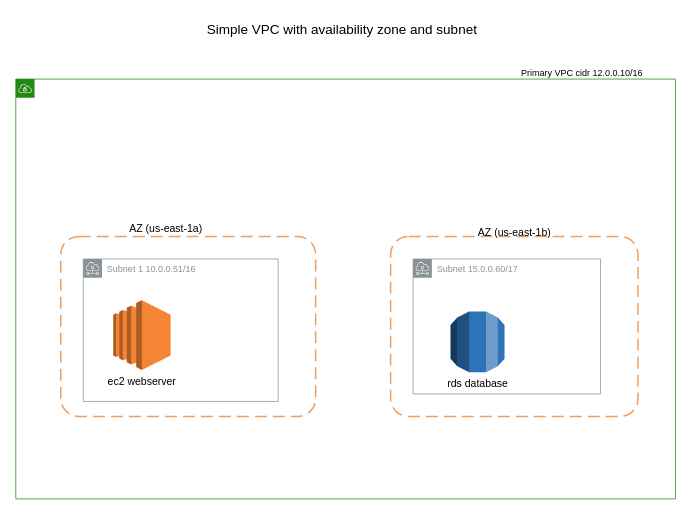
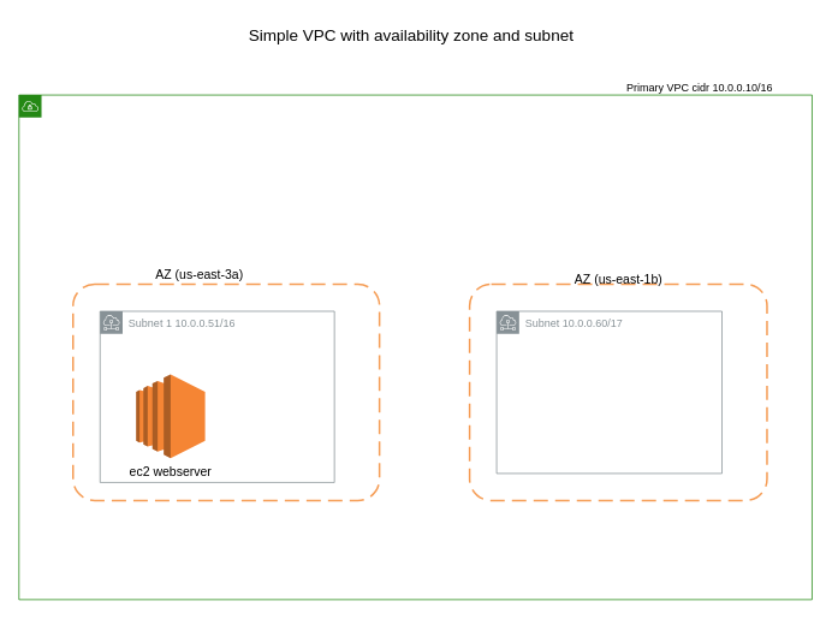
  <mxCell id="0" />
  <mxCell id="1" parent="0" />
  <mxCell id="2" value="" style="points=[[0,0],[0.25,0],[0.5,0],[0.75,0],[1,0],[1,0.25],[1,0.5],[1,0.75],[1,1],[0.75,1],[0.5,1],[0.25,1],[0,1],[0,0.75],[0,0.5],[0,0.25]];outlineConnect=0;gradientColor=none;html=1;whiteSpace=wrap;fontSize=12;fontStyle=0;container=1;pointerEvents=0;collapsible=0;recursiveResize=0;shape=mxgraph.aws4.group;grIcon=mxgraph.aws4.group_vpc;strokeColor=#248814;fillColor=none;verticalAlign=top;align=left;spacingLeft=30;fontColor=#AAB7B8;dashed=0;" vertex="1" parent="1"><mxGeometry x="20" y="105" width="880" height="560" as="geometry" /></mxCell>
  <mxCell id="3" value="" style="rounded=1;arcSize=10;dashed=1;strokeColor=#F59D56;fillColor=none;gradientColor=none;dashPattern=8 4;strokeWidth=2;" vertex="1" parent="2"><mxGeometry x="60" y="210" width="340" height="240" as="geometry" /></mxCell>
  <mxCell id="4" value="" style="rounded=1;arcSize=10;dashed=1;strokeColor=#F59D56;fillColor=none;gradientColor=none;dashPattern=8 4;strokeWidth=2;" vertex="1" parent="2"><mxGeometry x="500" y="210" width="330" height="240" as="geometry" /></mxCell>
  <mxCell id="5" value="AZ (us-east-1b)" style="text;html=1;align=center;verticalAlign=middle;resizable=0;points=[];autosize=1;strokeColor=none;fillColor=none;fontSize=14;" vertex="1" parent="2"><mxGeometry x="605" y="190" width="120" height="30" as="geometry" /></mxCell>
  <mxCell id="6" value="Subnet 1 10.0.0.51/16" style="sketch=0;outlineConnect=0;gradientColor=none;html=1;whiteSpace=wrap;fontSize=12;fontStyle=0;shape=mxgraph.aws4.group;grIcon=mxgraph.aws4.group_subnet;strokeColor=#879196;fillColor=none;verticalAlign=top;align=left;spacingLeft=30;fontColor=#879196;dashed=0;" vertex="1" parent="2"><mxGeometry x="90" y="240" width="260" height="190" as="geometry" /></mxCell>
- <mxCell id="7" value="Subnet 15.0.0.60/17" style="sketch=0;outlineConnect=0;gradientColor=none;html=1;whiteSpace=wrap;fontSize=12;fontStyle=0;shape=mxgraph.aws4.group;grIcon=mxgraph.aws4.group_subnet;strokeColor=#879196;fillColor=none;verticalAlign=top;align=left;spacingLeft=30;fontColor=#879196;dashed=0;" vertex="1" parent="2"><mxGeometry x="530" y="240" width="250" height="180" as="geometry" /></mxCell>
- <mxCell id="8" value="ec2 webserver" style="outlineConnect=0;dashed=0;verticalLabelPosition=bottom;verticalAlign=top;align=center;html=1;shape=mxgraph.aws3.ec2;fillColor=#F58534;gradientColor=none;fontSize=14;" vertex="1" parent="2"><mxGeometry x="130" y="295" width="76.5" height="93" as="geometry" /></mxCell>
- <mxCell id="9" value="rds database" style="outlineConnect=0;dashed=0;verticalLabelPosition=bottom;verticalAlign=top;align=center;html=1;shape=mxgraph.aws3.rds;fillColor=#2E73B8;gradientColor=none;fontSize=14;" vertex="1" parent="2"><mxGeometry x="580" y="310" width="72" height="81" as="geometry" /></mxCell>
- <mxCell id="10" value="&lt;font style=&quot;font-size: 12px;&quot;&gt;Primary VPC cidr 12.0.0.10/16&lt;/font&gt;" style="text;html=1;align=center;verticalAlign=middle;resizable=0;points=[];autosize=1;strokeColor=none;fillColor=none;fontSize=18;" vertex="1" parent="2"><mxGeometry x="660" y="-30" width="190" height="40" as="geometry" /></mxCell>
- <mxCell id="11" value="&lt;font style=&quot;font-size: 14px;&quot;&gt;AZ (us-east-1a)&lt;/font&gt;" style="text;html=1;align=center;verticalAlign=middle;resizable=0;points=[];autosize=1;strokeColor=none;fillColor=none;" vertex="1" parent="1"><mxGeometry x="160" y="290" width="120" height="30" as="geometry" /></mxCell>
+ <mxCell id="7" value="Subnet 10.0.0.60/17" style="sketch=0;outlineConnect=0;gradientColor=none;html=1;whiteSpace=wrap;fontSize=12;fontStyle=0;shape=mxgraph.aws4.group;grIcon=mxgraph.aws4.group_subnet;strokeColor=#879196;fillColor=none;verticalAlign=top;align=left;spacingLeft=30;fontColor=#879196;dashed=0;" vertex="1" parent="2"><mxGeometry x="530" y="240" width="250" height="180" as="geometry" /></mxCell>
+ <mxCell id="8" value="ec2 webserver" style="outlineConnect=0;dashed=0;verticalLabelPosition=bottom;verticalAlign=top;align=center;html=1;shape=mxgraph.aws3.ec2;fillColor=#F58534;gradientColor=none;fontSize=14;" vertex="1" parent="2"><mxGeometry x="130" y="310" width="76.5" height="93" as="geometry" /></mxCell>
+ <mxCell id="10" value="&lt;font style=&quot;font-size: 12px;&quot;&gt;Primary VPC cidr 10.0.0.10/16&lt;/font&gt;" style="text;html=1;align=center;verticalAlign=middle;resizable=0;points=[];autosize=1;strokeColor=none;fillColor=none;fontSize=18;" vertex="1" parent="2"><mxGeometry x="660" y="-30" width="190" height="40" as="geometry" /></mxCell>
+ <mxCell id="11" value="&lt;font style=&quot;font-size: 14px;&quot;&gt;AZ (us-east-3a)&lt;/font&gt;" style="text;html=1;align=center;verticalAlign=middle;resizable=0;points=[];autosize=1;strokeColor=none;fillColor=none;" vertex="1" parent="1"><mxGeometry x="160" y="290" width="120" height="30" as="geometry" /></mxCell>
  <mxCell id="12" value="&lt;font style=&quot;font-size: 18px;&quot;&gt;Simple VPC with availability zone and subnet&lt;/font&gt;" style="text;html=1;align=center;verticalAlign=middle;resizable=0;points=[];autosize=1;strokeColor=none;fillColor=none;fontSize=14;" vertex="1" parent="1"><mxGeometry x="265" y="20" width="380" height="40" as="geometry" /></mxCell>
